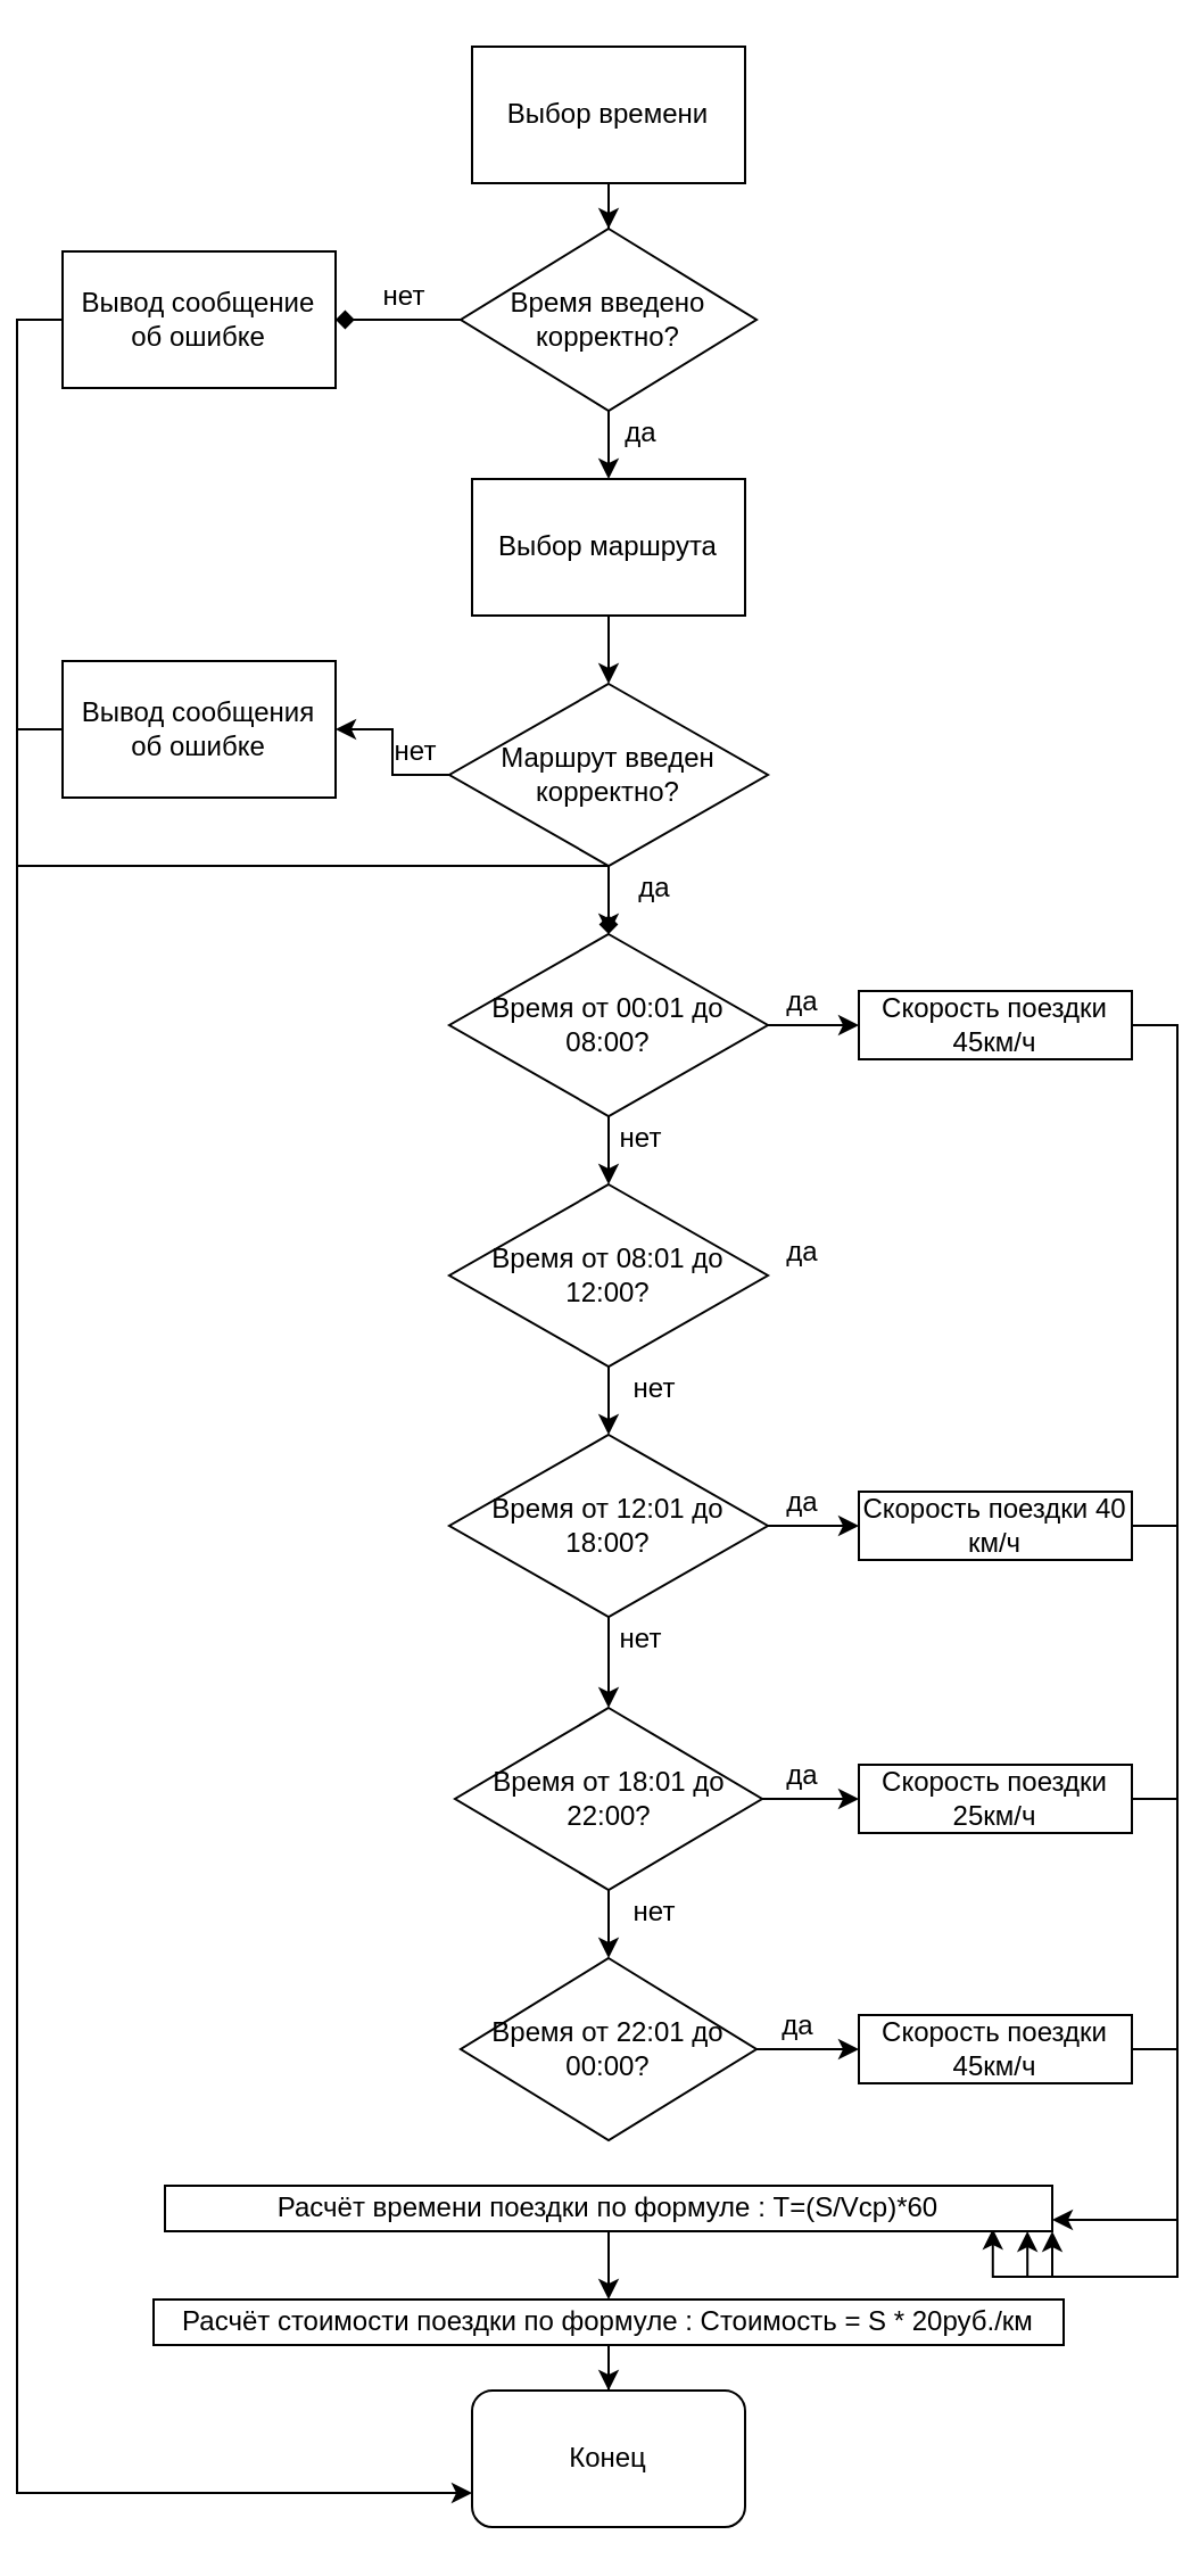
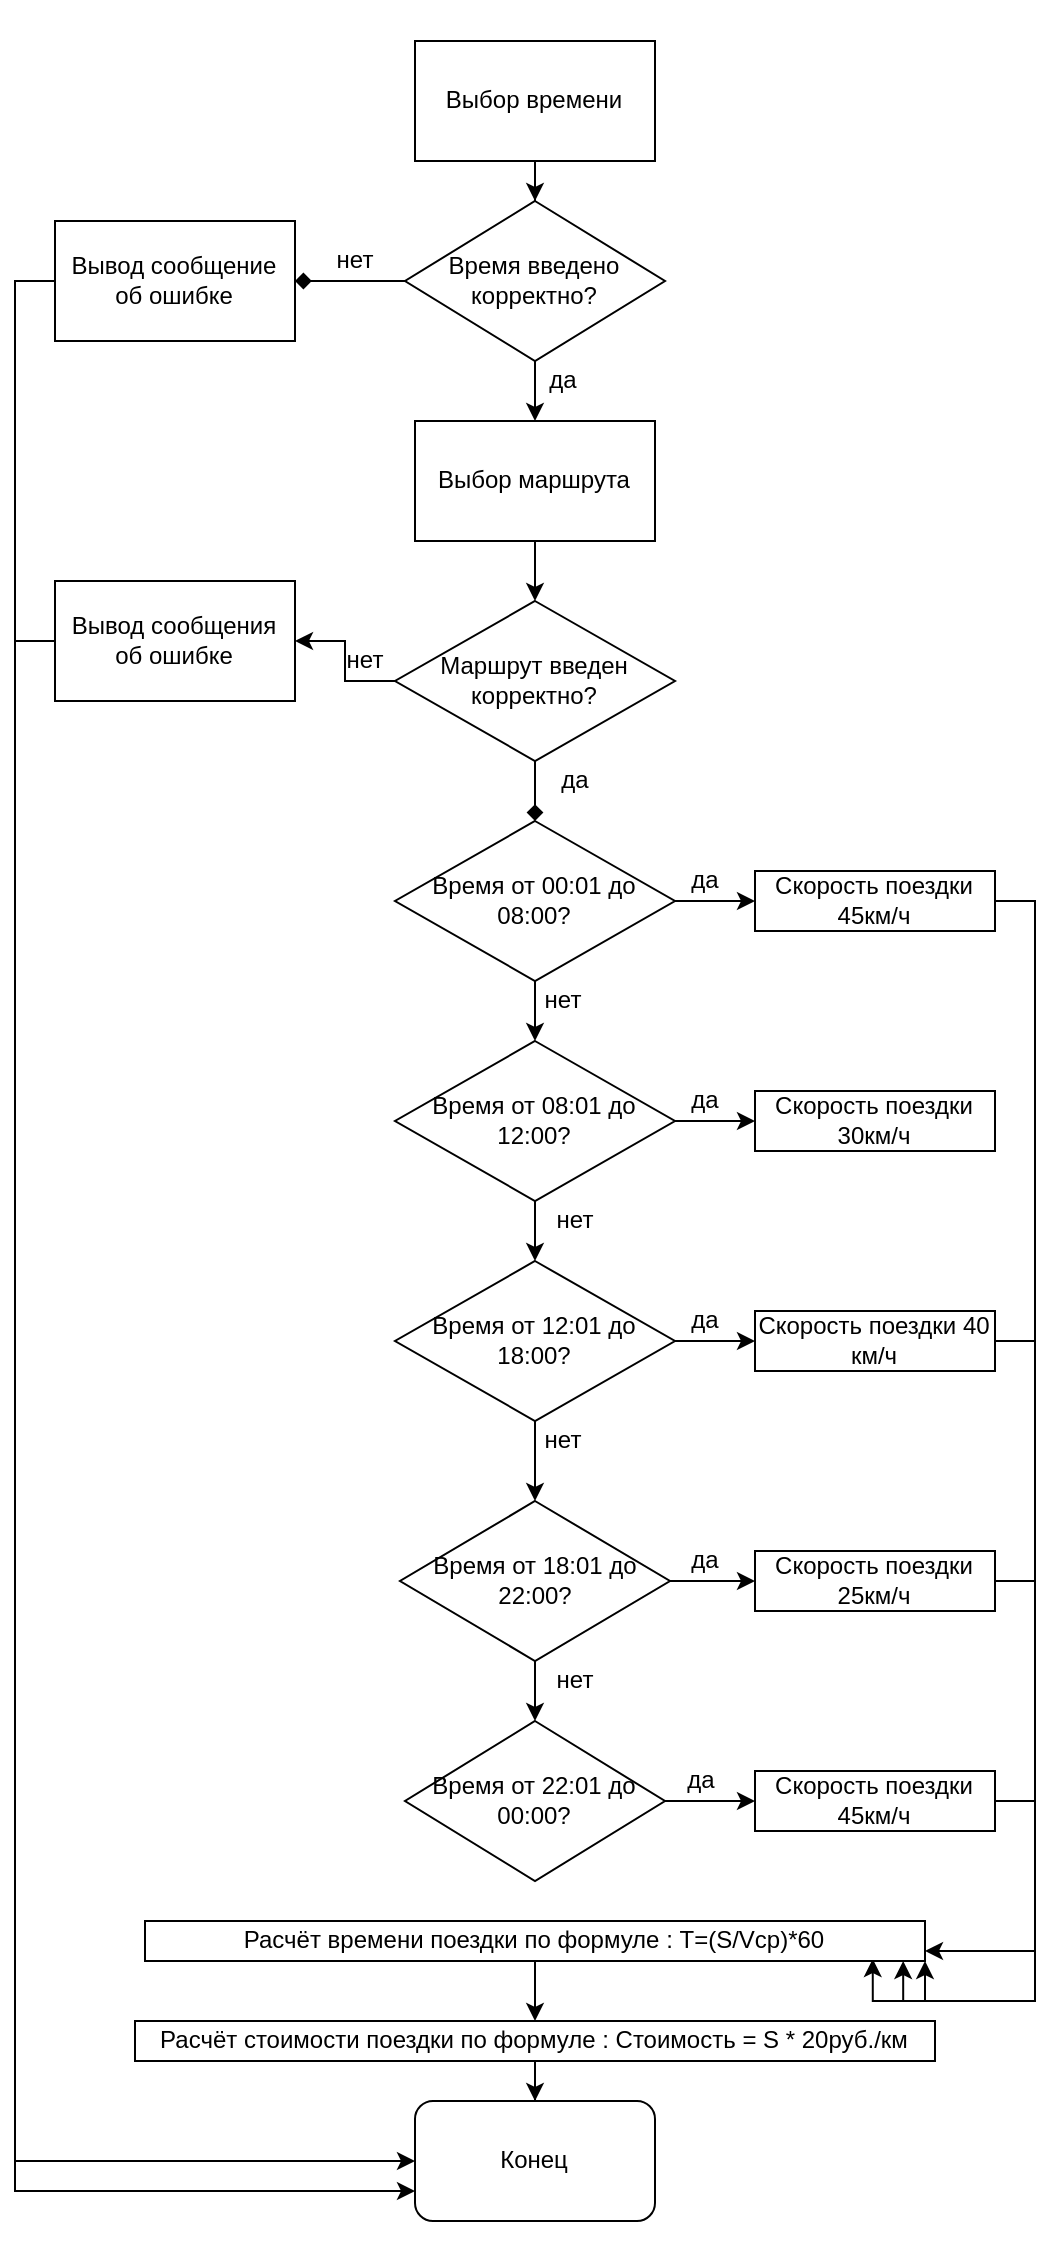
  <mxCell id="0" />
  <mxCell id="1" parent="0" />
  <mxCell id="2" value="" style="edgeStyle=orthogonalEdgeStyle;rounded=0;orthogonalLoop=1;jettySize=auto;html=1;" edge="1" parent="1" source="3" target="6"><mxGeometry relative="1" as="geometry" /></mxCell>
  <mxCell id="3" value="Выбор времени" style="rounded=0;whiteSpace=wrap;html=1;" vertex="1" parent="1"><mxGeometry x="200" y="20" width="120" height="60" as="geometry" /></mxCell>
  <mxCell id="4" value="" style="edgeStyle=orthogonalEdgeStyle;rounded=0;orthogonalLoop=1;jettySize=auto;html=1;endArrow=diamond;" edge="1" parent="1" source="6" target="8"><mxGeometry relative="1" as="geometry" /></mxCell>
  <mxCell id="5" value="" style="edgeStyle=orthogonalEdgeStyle;rounded=0;orthogonalLoop=1;jettySize=auto;html=1;" edge="1" parent="1" source="6" target="11"><mxGeometry relative="1" as="geometry" /></mxCell>
  <mxCell id="6" value="Время введено корректно?" style="rhombus;whiteSpace=wrap;html=1;rounded=0;" vertex="1" parent="1"><mxGeometry x="195" y="100" width="130" height="80" as="geometry" /></mxCell>
  <mxCell id="7" style="edgeStyle=orthogonalEdgeStyle;rounded=0;orthogonalLoop=1;jettySize=auto;html=1;exitX=0;exitY=0.5;exitDx=0;exitDy=0;entryX=0;entryY=0.75;entryDx=0;entryDy=0;" edge="1" parent="1" source="8" target="56"><mxGeometry relative="1" as="geometry" /></mxCell>
  <mxCell id="8" value="Вывод сообщение об ошибке" style="whiteSpace=wrap;html=1;rounded=0;" vertex="1" parent="1"><mxGeometry x="20" y="110" width="120" height="60" as="geometry" /></mxCell>
  <mxCell id="9" value="нет" style="text;html=1;align=center;verticalAlign=middle;resizable=0;points=[];autosize=1;strokeColor=none;fillColor=none;" vertex="1" parent="1"><mxGeometry x="155" y="120" width="30" height="20" as="geometry" /></mxCell>
  <mxCell id="10" value="" style="edgeStyle=orthogonalEdgeStyle;rounded=0;orthogonalLoop=1;jettySize=auto;html=1;" edge="1" parent="1" source="11" target="15"><mxGeometry relative="1" as="geometry" /></mxCell>
  <mxCell id="11" value="Выбор маршрута" style="whiteSpace=wrap;html=1;rounded=0;" vertex="1" parent="1"><mxGeometry x="200" y="210" width="120" height="60" as="geometry" /></mxCell>
  <mxCell id="12" value="да" style="text;html=1;align=center;verticalAlign=middle;resizable=0;points=[];autosize=1;strokeColor=none;fillColor=none;" vertex="1" parent="1"><mxGeometry x="259" y="180" width="30" height="20" as="geometry" /></mxCell>
  <mxCell id="13" value="" style="edgeStyle=orthogonalEdgeStyle;rounded=0;orthogonalLoop=1;jettySize=auto;html=1;" edge="1" parent="1" source="15" target="17"><mxGeometry relative="1" as="geometry" /></mxCell>
  <mxCell id="14" value="" style="edgeStyle=orthogonalEdgeStyle;rounded=0;orthogonalLoop=1;jettySize=auto;html=1;endArrow=diamond;" edge="1" parent="1" source="15" target="21"><mxGeometry relative="1" as="geometry" /></mxCell>
  <mxCell id="15" value="Маршрут введен корректно?" style="rhombus;whiteSpace=wrap;html=1;rounded=0;" vertex="1" parent="1"><mxGeometry x="190" y="300" width="140" height="80" as="geometry" /></mxCell>
- <mxCell id="16" style="edgeStyle=orthogonalEdgeStyle;rounded=0;orthogonalLoop=1;jettySize=auto;html=1;exitX=0;exitY=0.5;exitDx=0;exitDy=0;" edge="1" parent="1" source="17" target="21"><mxGeometry relative="1" as="geometry" /></mxCell>
+ <mxCell id="16" style="edgeStyle=orthogonalEdgeStyle;rounded=0;orthogonalLoop=1;jettySize=auto;html=1;exitX=0;exitY=0.5;exitDx=0;exitDy=0;entryX=0;entryY=0.5;entryDx=0;entryDy=0;" edge="1" parent="1" source="17" target="56"><mxGeometry relative="1" as="geometry" /></mxCell>
  <mxCell id="17" value="Вывод сообщения об ошибке" style="whiteSpace=wrap;html=1;rounded=0;" vertex="1" parent="1"><mxGeometry x="20" y="290" width="120" height="60" as="geometry" /></mxCell>
  <mxCell id="18" value="нет" style="text;html=1;align=center;verticalAlign=middle;resizable=0;points=[];autosize=1;strokeColor=none;fillColor=none;" vertex="1" parent="1"><mxGeometry x="160" y="320" width="30" height="20" as="geometry" /></mxCell>
  <mxCell id="19" value="" style="edgeStyle=orthogonalEdgeStyle;rounded=0;orthogonalLoop=1;jettySize=auto;html=1;" edge="1" parent="1" source="21" target="24"><mxGeometry relative="1" as="geometry" /></mxCell>
  <mxCell id="20" value="" style="edgeStyle=orthogonalEdgeStyle;rounded=0;orthogonalLoop=1;jettySize=auto;html=1;" edge="1" parent="1" source="21" target="28"><mxGeometry relative="1" as="geometry" /></mxCell>
  <mxCell id="21" value="Время от 00:01 до 08:00?" style="rhombus;whiteSpace=wrap;html=1;rounded=0;" vertex="1" parent="1"><mxGeometry x="190" y="410" width="140" height="80" as="geometry" /></mxCell>
  <mxCell id="22" value="да" style="text;html=1;align=center;verticalAlign=middle;resizable=0;points=[];autosize=1;strokeColor=none;fillColor=none;" vertex="1" parent="1"><mxGeometry x="265" y="380" width="30" height="20" as="geometry" /></mxCell>
  <mxCell id="23" style="edgeStyle=orthogonalEdgeStyle;rounded=0;orthogonalLoop=1;jettySize=auto;html=1;exitX=1;exitY=0.5;exitDx=0;exitDy=0;entryX=1;entryY=0.75;entryDx=0;entryDy=0;" edge="1" parent="1" source="24" target="53"><mxGeometry relative="1" as="geometry" /></mxCell>
  <mxCell id="24" value="Скорость поездки 45км/ч" style="whiteSpace=wrap;html=1;rounded=0;" vertex="1" parent="1"><mxGeometry x="370" y="435" width="120" height="30" as="geometry" /></mxCell>
  <mxCell id="25" value="да" style="text;html=1;align=center;verticalAlign=middle;resizable=0;points=[];autosize=1;strokeColor=none;fillColor=none;" vertex="1" parent="1"><mxGeometry x="330" y="430" width="30" height="20" as="geometry" /></mxCell>
+ <mxCell id="26" value="" style="edgeStyle=orthogonalEdgeStyle;rounded=0;orthogonalLoop=1;jettySize=auto;html=1;" edge="1" parent="1" source="28" target="30"><mxGeometry relative="1" as="geometry" /></mxCell>
  <mxCell id="27" value="" style="edgeStyle=orthogonalEdgeStyle;rounded=0;orthogonalLoop=1;jettySize=auto;html=1;" edge="1" parent="1" source="28" target="34"><mxGeometry relative="1" as="geometry" /></mxCell>
  <mxCell id="28" value="Время от 08:01 до 12:00?" style="rhombus;whiteSpace=wrap;html=1;rounded=0;" vertex="1" parent="1"><mxGeometry x="190" y="520" width="140" height="80" as="geometry" /></mxCell>
  <mxCell id="29" value="нет" style="text;html=1;align=center;verticalAlign=middle;resizable=0;points=[];autosize=1;strokeColor=none;fillColor=none;" vertex="1" parent="1"><mxGeometry x="259" y="490" width="30" height="20" as="geometry" /></mxCell>
+ <mxCell id="30" value="Скорость поездки 30км/ч" style="whiteSpace=wrap;html=1;rounded=0;" vertex="1" parent="1"><mxGeometry x="370" y="545" width="120" height="30" as="geometry" /></mxCell>
  <mxCell id="31" value="да" style="text;html=1;align=center;verticalAlign=middle;resizable=0;points=[];autosize=1;strokeColor=none;fillColor=none;" vertex="1" parent="1"><mxGeometry x="330" y="540" width="30" height="20" as="geometry" /></mxCell>
  <mxCell id="32" value="" style="edgeStyle=orthogonalEdgeStyle;rounded=0;orthogonalLoop=1;jettySize=auto;html=1;" edge="1" parent="1" source="34" target="37"><mxGeometry relative="1" as="geometry" /></mxCell>
  <mxCell id="33" value="" style="edgeStyle=orthogonalEdgeStyle;rounded=0;orthogonalLoop=1;jettySize=auto;html=1;" edge="1" parent="1" source="34" target="41"><mxGeometry relative="1" as="geometry" /></mxCell>
  <mxCell id="34" value="Время от 12:01 до 18:00?" style="rhombus;whiteSpace=wrap;html=1;rounded=0;" vertex="1" parent="1"><mxGeometry x="190" y="630" width="140" height="80" as="geometry" /></mxCell>
  <mxCell id="35" value="нет" style="text;html=1;align=center;verticalAlign=middle;resizable=0;points=[];autosize=1;strokeColor=none;fillColor=none;" vertex="1" parent="1"><mxGeometry x="265" y="600" width="30" height="20" as="geometry" /></mxCell>
  <mxCell id="36" style="edgeStyle=orthogonalEdgeStyle;rounded=0;orthogonalLoop=1;jettySize=auto;html=1;exitX=1;exitY=0.5;exitDx=0;exitDy=0;entryX=1;entryY=1;entryDx=0;entryDy=0;" edge="1" parent="1" source="37" target="53"><mxGeometry relative="1" as="geometry" /></mxCell>
  <mxCell id="37" value="Скорость поездки 40 км/ч" style="whiteSpace=wrap;html=1;rounded=0;" vertex="1" parent="1"><mxGeometry x="370" y="655" width="120" height="30" as="geometry" /></mxCell>
  <mxCell id="38" value="да" style="text;html=1;align=center;verticalAlign=middle;resizable=0;points=[];autosize=1;strokeColor=none;fillColor=none;" vertex="1" parent="1"><mxGeometry x="330" y="650" width="30" height="20" as="geometry" /></mxCell>
  <mxCell id="39" value="" style="edgeStyle=orthogonalEdgeStyle;rounded=0;orthogonalLoop=1;jettySize=auto;html=1;" edge="1" parent="1" source="41" target="44"><mxGeometry relative="1" as="geometry" /></mxCell>
  <mxCell id="40" value="" style="edgeStyle=orthogonalEdgeStyle;rounded=0;orthogonalLoop=1;jettySize=auto;html=1;" edge="1" parent="1" source="41" target="47"><mxGeometry relative="1" as="geometry" /></mxCell>
  <mxCell id="41" value="Время от 18:01 до 22:00?" style="rhombus;whiteSpace=wrap;html=1;rounded=0;" vertex="1" parent="1"><mxGeometry x="192.5" y="750" width="135" height="80" as="geometry" /></mxCell>
  <mxCell id="42" value="нет" style="text;html=1;align=center;verticalAlign=middle;resizable=0;points=[];autosize=1;strokeColor=none;fillColor=none;" vertex="1" parent="1"><mxGeometry x="259" y="710" width="30" height="20" as="geometry" /></mxCell>
  <mxCell id="43" style="edgeStyle=orthogonalEdgeStyle;rounded=0;orthogonalLoop=1;jettySize=auto;html=1;exitX=1;exitY=0.5;exitDx=0;exitDy=0;entryX=0.933;entryY=0.95;entryDx=0;entryDy=0;entryPerimeter=0;" edge="1" parent="1" source="44" target="53"><mxGeometry relative="1" as="geometry" /></mxCell>
  <mxCell id="44" value="Скорость поездки 25км/ч" style="whiteSpace=wrap;html=1;rounded=0;" vertex="1" parent="1"><mxGeometry x="370" y="775" width="120" height="30" as="geometry" /></mxCell>
  <mxCell id="45" value="да" style="text;html=1;align=center;verticalAlign=middle;resizable=0;points=[];autosize=1;strokeColor=none;fillColor=none;" vertex="1" parent="1"><mxGeometry x="330" y="770" width="30" height="20" as="geometry" /></mxCell>
  <mxCell id="46" value="" style="edgeStyle=orthogonalEdgeStyle;rounded=0;orthogonalLoop=1;jettySize=auto;html=1;" edge="1" parent="1" source="47" target="50"><mxGeometry relative="1" as="geometry" /></mxCell>
  <mxCell id="47" value="Время от 22:01 до 00:00?" style="rhombus;whiteSpace=wrap;html=1;rounded=0;" vertex="1" parent="1"><mxGeometry x="195" y="860" width="130" height="80" as="geometry" /></mxCell>
  <mxCell id="48" value="нет" style="text;html=1;align=center;verticalAlign=middle;resizable=0;points=[];autosize=1;strokeColor=none;fillColor=none;" vertex="1" parent="1"><mxGeometry x="265" y="830" width="30" height="20" as="geometry" /></mxCell>
  <mxCell id="49" style="edgeStyle=orthogonalEdgeStyle;rounded=0;orthogonalLoop=1;jettySize=auto;html=1;exitX=1;exitY=0.5;exitDx=0;exitDy=0;entryX=0.972;entryY=1;entryDx=0;entryDy=0;entryPerimeter=0;" edge="1" parent="1" source="50" target="53"><mxGeometry relative="1" as="geometry" /></mxCell>
  <mxCell id="50" value="Скорость поездки 45км/ч" style="whiteSpace=wrap;html=1;rounded=0;" vertex="1" parent="1"><mxGeometry x="370" y="885" width="120" height="30" as="geometry" /></mxCell>
  <mxCell id="51" value="да" style="text;html=1;align=center;verticalAlign=middle;resizable=0;points=[];autosize=1;strokeColor=none;fillColor=none;" vertex="1" parent="1"><mxGeometry x="327.5" y="880" width="30" height="20" as="geometry" /></mxCell>
  <mxCell id="52" value="" style="edgeStyle=orthogonalEdgeStyle;rounded=0;orthogonalLoop=1;jettySize=auto;html=1;" edge="1" parent="1" source="53" target="55"><mxGeometry relative="1" as="geometry" /></mxCell>
  <mxCell id="53" value="Расчёт времени поездки по формуле :&amp;nbsp;T=(S/Vср)*60" style="rounded=0;whiteSpace=wrap;html=1;" vertex="1" parent="1"><mxGeometry x="65" y="960" width="390" height="20" as="geometry" /></mxCell>
  <mxCell id="54" value="" style="edgeStyle=orthogonalEdgeStyle;rounded=0;orthogonalLoop=1;jettySize=auto;html=1;" edge="1" parent="1" source="55" target="56"><mxGeometry relative="1" as="geometry" /></mxCell>
  <mxCell id="55" value="Расчёт стоимости поездки по формуле : Стоимость = S * 20руб./км" style="whiteSpace=wrap;html=1;rounded=0;" vertex="1" parent="1"><mxGeometry x="60" y="1010" width="400" height="20" as="geometry" /></mxCell>
  <mxCell id="56" value="Конец" style="rounded=1;whiteSpace=wrap;html=1;" vertex="1" parent="1"><mxGeometry x="200" y="1050" width="120" height="60" as="geometry" /></mxCell>
